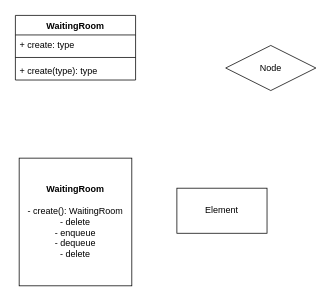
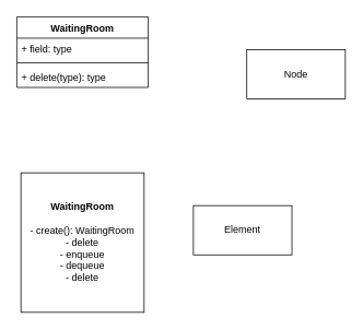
  <mxCell id="0" />
  <mxCell id="1" parent="0" />
  <mxCell id="2" value="&lt;b&gt;WaitingRoom&lt;br&gt;&lt;/b&gt;&lt;br&gt;- create(): WaitingRoom&lt;br&gt;- delete&lt;br&gt;- enqueue&lt;br&gt;- dequeue&lt;br&gt;- delete" style="rounded=0;whiteSpace=wrap;html=1;" vertex="1" parent="1"><mxGeometry x="25" y="210" width="150" height="170" as="geometry" /></mxCell>
- <mxCell id="3" value="Node" style="rhombus;whiteSpace=wrap;html=1;" vertex="1" parent="1"><mxGeometry x="300" y="60" width="120" height="60" as="geometry" /></mxCell>
+ <mxCell id="3" value="Node" style="rounded=0;whiteSpace=wrap;html=1;" vertex="1" parent="1"><mxGeometry x="300" y="60" width="120" height="60" as="geometry" /></mxCell>
  <mxCell id="4" value="Element" style="rounded=0;whiteSpace=wrap;html=1;" vertex="1" parent="1"><mxGeometry x="235" y="250" width="120" height="60" as="geometry" /></mxCell>
  <mxCell id="5" value="WaitingRoom" style="swimlane;fontStyle=1;align=center;verticalAlign=top;childLayout=stackLayout;horizontal=1;startSize=26;horizontalStack=0;resizeParent=1;resizeParentMax=0;resizeLast=0;collapsible=1;marginBottom=0;" vertex="1" parent="1"><mxGeometry x="20" y="20" width="160" height="86" as="geometry" /></mxCell>
- <mxCell id="6" value="+ create: type" style="text;strokeColor=none;fillColor=none;align=left;verticalAlign=top;spacingLeft=4;spacingRight=4;overflow=hidden;rotatable=0;points=[[0,0.5],[1,0.5]];portConstraint=eastwest;" vertex="1" parent="5"><mxGeometry y="26" width="160" height="26" as="geometry" /></mxCell>
+ <mxCell id="6" value="+ field: type" style="text;strokeColor=none;fillColor=none;align=left;verticalAlign=top;spacingLeft=4;spacingRight=4;overflow=hidden;rotatable=0;points=[[0,0.5],[1,0.5]];portConstraint=eastwest;" vertex="1" parent="5"><mxGeometry y="26" width="160" height="26" as="geometry" /></mxCell>
  <mxCell id="7" value="" style="line;strokeWidth=1;fillColor=none;align=left;verticalAlign=middle;spacingTop=-1;spacingLeft=3;spacingRight=3;rotatable=0;labelPosition=right;points=[];portConstraint=eastwest;" vertex="1" parent="5"><mxGeometry y="52" width="160" height="8" as="geometry" /></mxCell>
- <mxCell id="8" value="+ create(type): type" style="text;strokeColor=none;fillColor=none;align=left;verticalAlign=top;spacingLeft=4;spacingRight=4;overflow=hidden;rotatable=0;points=[[0,0.5],[1,0.5]];portConstraint=eastwest;" vertex="1" parent="5"><mxGeometry y="60" width="160" height="26" as="geometry" /></mxCell>
+ <mxCell id="8" value="+ delete(type): type" style="text;strokeColor=none;fillColor=none;align=left;verticalAlign=top;spacingLeft=4;spacingRight=4;overflow=hidden;rotatable=0;points=[[0,0.5],[1,0.5]];portConstraint=eastwest;" vertex="1" parent="5"><mxGeometry y="60" width="160" height="26" as="geometry" /></mxCell>
